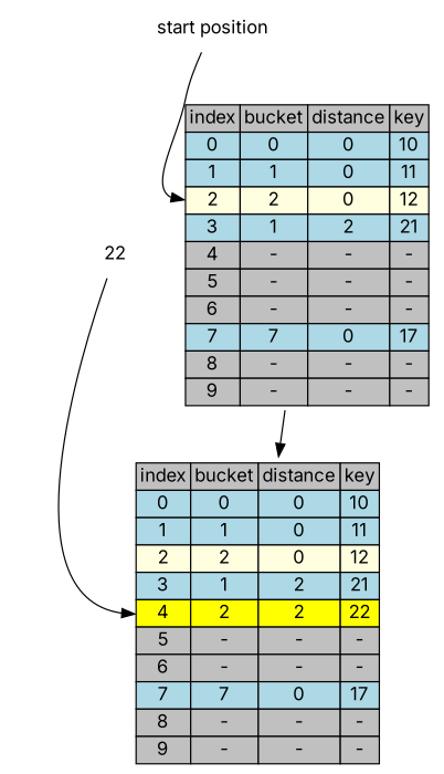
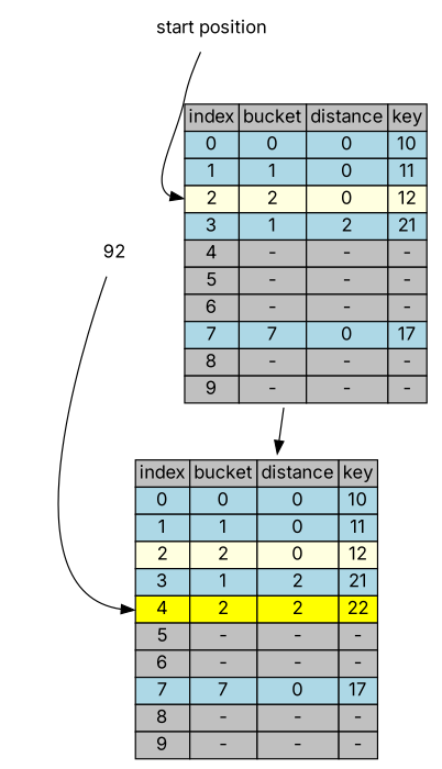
  digraph {
    rankdir=TB
    fontname=Inter
    node [shape=plaintext fontname=Inter]
    edge [fontname=Inter]
    n1 [label=<         <TABLE BORDER="0" CELLBORDER="1" CELLSPACING="0">             <TR>                 <TD BGCOLOR="grey">index</TD>                 <TD BGCOLOR="grey">bucket</TD>                 <TD BGCOLOR="grey">distance</TD>                 <TD BGCOLOR="grey">key</TD>             </TR>                        <TR>                 <TD BGCOLOR="lightblue" PORT="i0">0</TD>                 <TD BGCOLOR="lightblue">0</TD>                 <TD BGCOLOR="lightblue">0</TD>                 <TD BGCOLOR="lightblue" PORT="k0">10</TD>             </TR>                        <TR>                 <TD BGCOLOR="lightblue" PORT="i1">1</TD>                 <TD BGCOLOR="lightblue">1</TD>                 <TD BGCOLOR="lightblue">0</TD>                 <TD BGCOLOR="lightblue" PORT="k1">11</TD>             </TR>                        <TR>                 <TD BGCOLOR="lightyellow" PORT="i2">2</TD>                 <TD BGCOLOR="lightyellow">2</TD>                 <TD BGCOLOR="lightyellow">0</TD>                 <TD BGCOLOR="lightyellow" PORT="k2">12</TD>             </TR>                        <TR>                 <TD BGCOLOR="lightblue" PORT="i3">3</TD>                 <TD BGCOLOR="lightblue">1</TD>                 <TD BGCOLOR="lightblue">2</TD>                 <TD BGCOLOR="lightblue" PORT="k3">21</TD>             </TR>                        <TR>                 <TD BGCOLOR="grey" PORT="i4">4</TD>                 <TD BGCOLOR="grey">-</TD>                 <TD BGCOLOR="grey">-</TD>                 <TD BGCOLOR="grey" PORT="k4">-</TD>             </TR>                        <TR>                 <TD BGCOLOR="grey" PORT="i5">5</TD>                 <TD BGCOLOR="grey">-</TD>                 <TD BGCOLOR="grey">-</TD>                 <TD BGCOLOR="grey" PORT="k5">-</TD>             </TR>                        <TR>                 <TD BGCOLOR="grey" PORT="i6">6</TD>                 <TD BGCOLOR="grey">-</TD>                 <TD BGCOLOR="grey">-</TD>                 <TD BGCOLOR="grey" PORT="k6">-</TD>              </TR>                        <TR>                 <TD BGCOLOR="lightblue" PORT="i7">7</TD>                 <TD BGCOLOR="lightblue">7</TD>                 <TD BGCOLOR="lightblue">0</TD>                 <TD BGCOLOR="lightblue" PORT="k7">17</TD>             </TR>                        <TR>                 <TD BGCOLOR="grey" PORT="i8">8</TD>                 <TD BGCOLOR="grey">-</TD>                 <TD BGCOLOR="grey">-</TD>                 <TD BGCOLOR="grey" PORT="k8">-</TD>             </TR>                        <TR>                 <TD BGCOLOR="grey" PORT="i9">9</TD>                 <TD BGCOLOR="grey">-</TD>                 <TD BGCOLOR="grey">-</TD>                 <TD BGCOLOR="grey" PORT="k9">-</TD>             </TR>                    </TABLE>     >]
    n2 [label=<         <TABLE BORDER="0" CELLBORDER="1" CELLSPACING="0">             <TR>                 <TD BGCOLOR="grey">index</TD>                 <TD BGCOLOR="grey">bucket</TD>                 <TD BGCOLOR="grey">distance</TD>                 <TD BGCOLOR="grey">key</TD>             </TR>                        <TR>                 <TD BGCOLOR="lightblue" PORT="i0">0</TD>                 <TD BGCOLOR="lightblue">0</TD>                 <TD BGCOLOR="lightblue">0</TD>                 <TD BGCOLOR="lightblue" PORT="k0">10</TD>             </TR>                        <TR>                 <TD BGCOLOR="lightblue" PORT="i1">1</TD>                 <TD BGCOLOR="lightblue">1</TD>                 <TD BGCOLOR="lightblue">0</TD>                 <TD BGCOLOR="lightblue" PORT="k1">11</TD>             </TR>                        <TR>                 <TD BGCOLOR="lightyellow" PORT="i2">2</TD>                 <TD BGCOLOR="lightyellow">2</TD>                 <TD BGCOLOR="lightyellow">0</TD>                 <TD BGCOLOR="lightyellow" PORT="k2">12</TD>             </TR>                        <TR>                 <TD BGCOLOR="lightblue" PORT="i3">3</TD>                 <TD BGCOLOR="lightblue">1</TD>                 <TD BGCOLOR="lightblue">2</TD>                 <TD BGCOLOR="lightblue" PORT="k3">21</TD>             </TR>                        <TR>                 <TD BGCOLOR="yellow" PORT="i4">4</TD>                 <TD BGCOLOR="yellow">2</TD>                 <TD BGCOLOR="yellow">2</TD>                 <TD BGCOLOR="yellow" PORT="k4">22</TD>             </TR>                        <TR>                 <TD BGCOLOR="grey" PORT="i5">5</TD>                 <TD BGCOLOR="grey">-</TD>                 <TD BGCOLOR="grey">-</TD>                 <TD BGCOLOR="grey" PORT="k5">-</TD>             </TR>                        <TR>                 <TD BGCOLOR="grey" PORT="i6">6</TD>                 <TD BGCOLOR="grey">-</TD>                 <TD BGCOLOR="grey">-</TD>                 <TD BGCOLOR="grey" PORT="k6">-</TD>              </TR>                        <TR>                 <TD BGCOLOR="lightblue" PORT="i7">7</TD>                 <TD BGCOLOR="lightblue">7</TD>                 <TD BGCOLOR="lightblue">0</TD>                 <TD BGCOLOR="lightblue" PORT="k7">17</TD>             </TR>                        <TR>                 <TD BGCOLOR="grey" PORT="i8">8</TD>                 <TD BGCOLOR="grey">-</TD>                 <TD BGCOLOR="grey">-</TD>                 <TD BGCOLOR="grey" PORT="k8">-</TD>             </TR>                        <TR>                 <TD BGCOLOR="grey" PORT="i9">9</TD>                 <TD BGCOLOR="grey">-</TD>                 <TD BGCOLOR="grey">-</TD>                 <TD BGCOLOR="grey" PORT="k9">-</TD>             </TR>                    </TABLE>     >]
    "start position"
-   22
+   22 [label=92]
    n1 -> n2
    "start position" -> n1 [headport=i2]
    22 -> n2 [headport=i4]
  }
